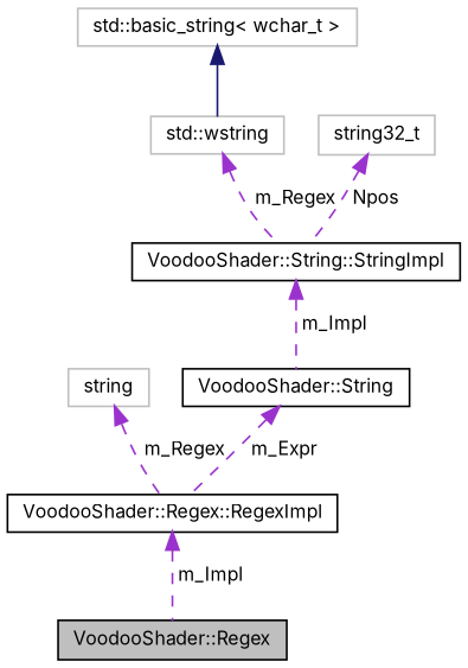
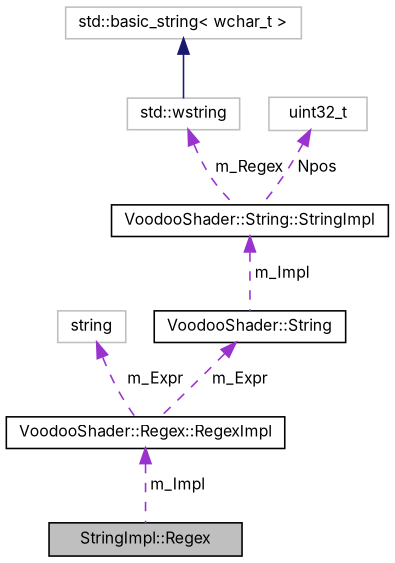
  digraph {
    fontname=Inter
    node [color=black fillcolor=white fontname=Inter fontsize=10 shape=record style=filled]
    edge [color=darkorchid3 dir=back fontname=Inter fontsize=10 labelfontname=Helvetica labelfontsize=10 style=dashed]
-   n1 [fillcolor=grey75 fontcolor=black height=0.2 label="VoodooShader::Regex" width=0.4]
+   n1 [fillcolor=grey75 fontcolor=black height=0.2 label="StringImpl::Regex" width=0.4]
    n2 [height=0.2 label="VoodooShader::Regex::RegexImpl" width=0.4]
    n3 [color=grey75 height=0.2 label=string width=0.4]
    n4 [height=0.2 label="VoodooShader::String" width=0.4]
    n5 [height=0.2 label="VoodooShader::String::StringImpl" width=0.4]
    n6 [color=grey75 height=0.2 label="std::wstring" width=0.4]
    n7 [color=grey75 height=0.2 label="std::basic_string\< wchar_t \>" width=0.4]
-   n8 [color=grey75 height=0.2 label=string32_t width=0.4]
+   n8 [color=grey75 height=0.2 label=uint32_t width=0.4]
    n2 -> n1 [label=" m_Impl"]
-   n3 -> n2 [label=" m_Regex"]
+   n3 -> n2 [label=" m_Expr"]
    n4 -> n2 [label=" m_Expr"]
    n5 -> n4 [label=" m_Impl"]
    n6 -> n5 [label=" m_Regex"]
    n7 -> n6 [color=midnightblue style=solid]
    n8 -> n5 [label=" Npos"]
  }
